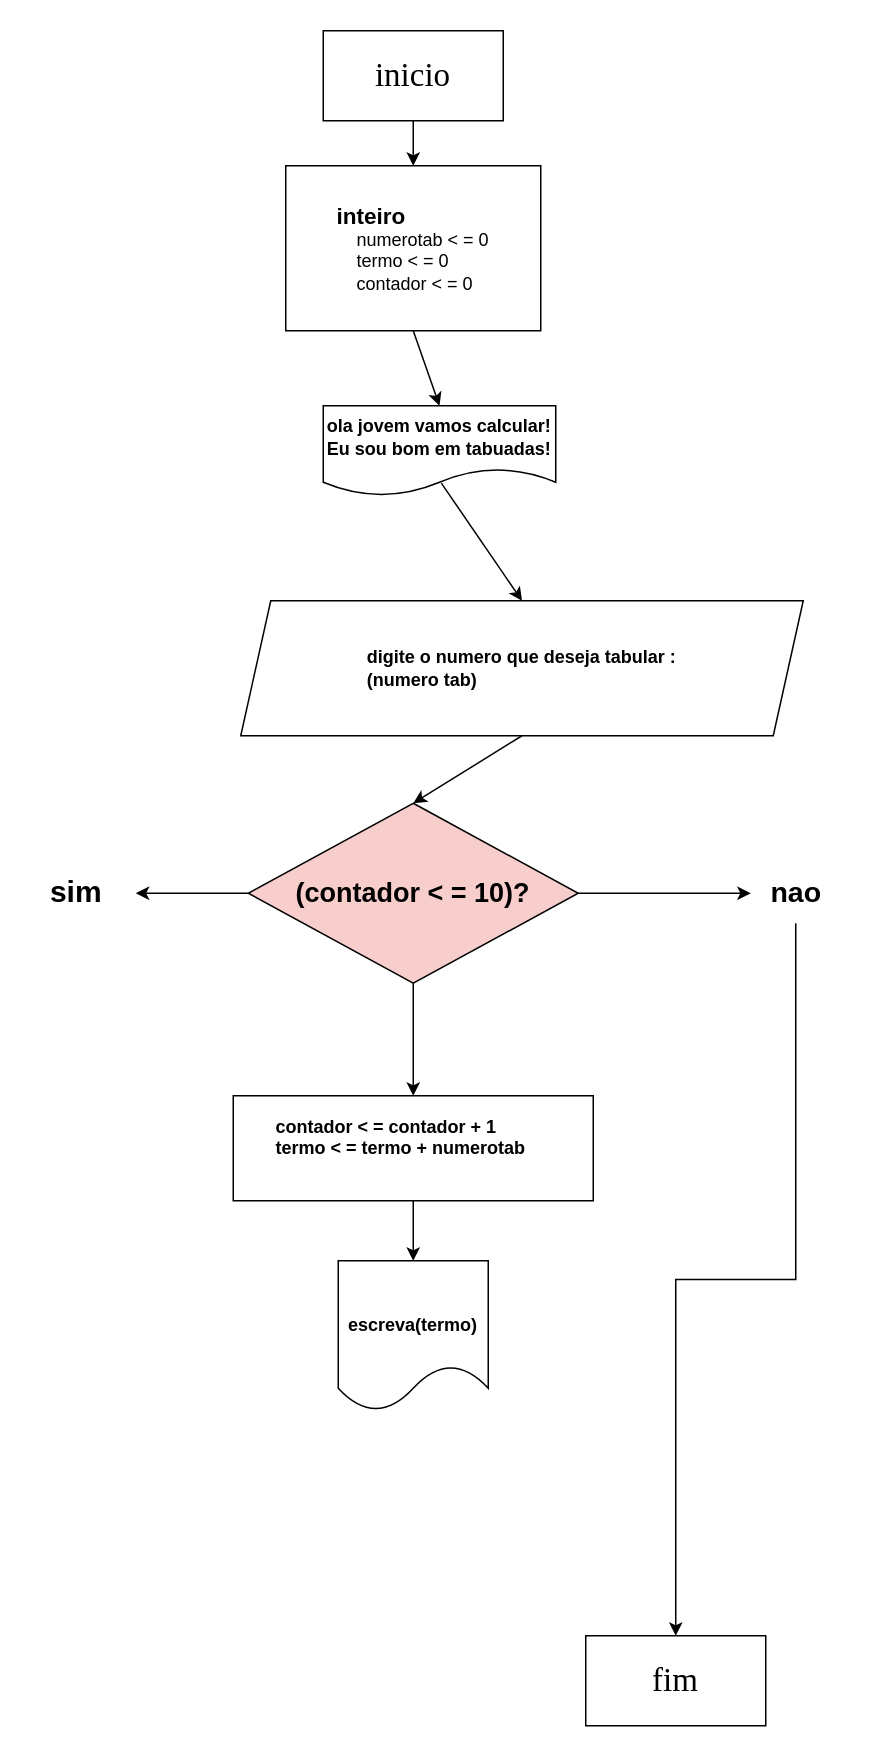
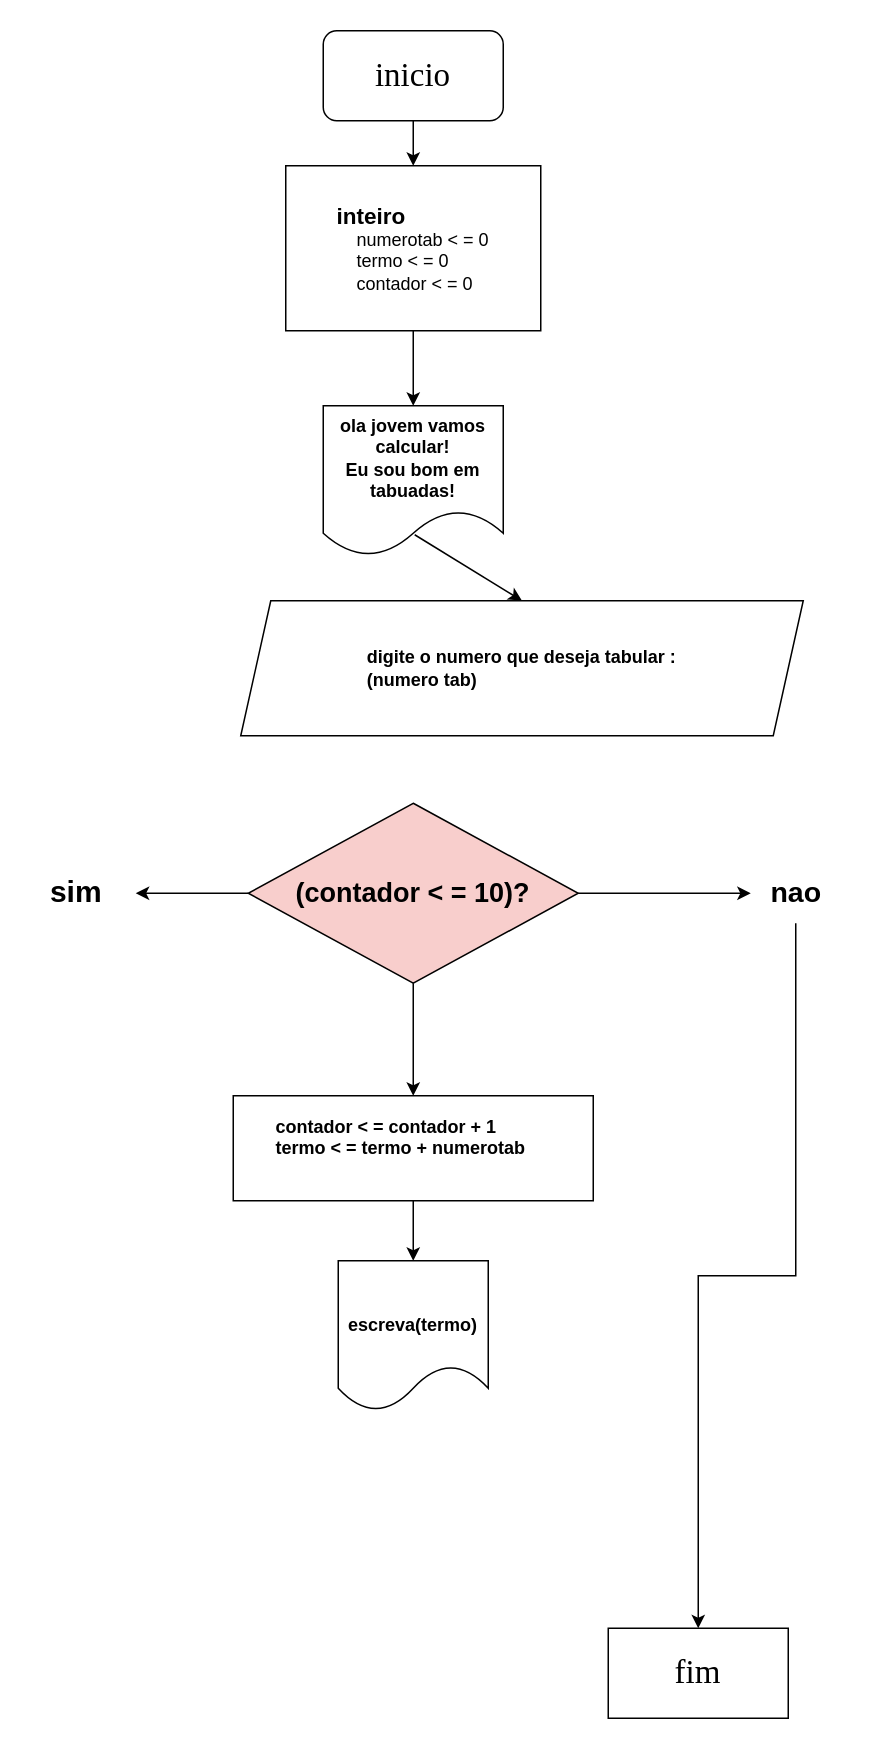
  <mxCell id="0" />
  <mxCell id="1" parent="0" />
- <mxCell id="2" value="inicio" style="rounded=0;whiteSpace=wrap;html=1;fontFamily=Comic Sans MS;fontSize=22;" vertex="1" parent="1"><mxGeometry x="215" y="20" width="120" height="60" as="geometry" /></mxCell>
- <mxCell id="3" value="&lt;div&gt;fim&lt;/div&gt;" style="rounded=0;whiteSpace=wrap;html=1;fontFamily=Comic Sans MS;fontSize=22;" vertex="1" parent="1"><mxGeometry x="390" y="1090" width="120" height="60" as="geometry" /></mxCell>
+ <mxCell id="2" value="inicio" style="whiteSpace=wrap;html=1;fontFamily=Comic Sans MS;fontSize=22;rounded=1;" vertex="1" parent="1"><mxGeometry x="215" y="20" width="120" height="60" as="geometry" /></mxCell>
+ <mxCell id="3" value="&lt;div&gt;fim&lt;/div&gt;" style="rounded=0;whiteSpace=wrap;html=1;fontFamily=Comic Sans MS;fontSize=22;" vertex="1" parent="1"><mxGeometry x="405" y="1085" width="120" height="60" as="geometry" /></mxCell>
  <mxCell id="4" value="&lt;div align=&quot;left&quot;&gt;&lt;b&gt;&lt;font style=&quot;font-size: 15px;&quot;&gt;inteiro&lt;/font&gt;&lt;/b&gt;&lt;br&gt;&lt;/div&gt;&lt;div align=&quot;justify&quot;&gt;&amp;nbsp;&amp;nbsp; &amp;nbsp;numerotab &amp;lt; = 0&lt;br&gt;&amp;nbsp;&amp;nbsp; &amp;nbsp;termo &amp;lt; = 0&lt;br&gt;&amp;nbsp;&amp;nbsp; &amp;nbsp;contador &amp;lt; = 0&lt;/div&gt;" style="rounded=0;whiteSpace=wrap;html=1;" vertex="1" parent="1"><mxGeometry x="190" y="110" width="170" height="110" as="geometry" /></mxCell>
- <mxCell id="5" value="&lt;div&gt;&lt;b&gt;ola jovem vamos calcular!&lt;/b&gt;&lt;/div&gt;&lt;div&gt;&lt;b&gt;Eu sou bom em tabuadas!&lt;/b&gt;&lt;br&gt;&lt;/div&gt;" style="shape=document;whiteSpace=wrap;html=1;boundedLbl=1;" vertex="1" parent="1"><mxGeometry x="215" y="270" width="155" height="60" as="geometry" /></mxCell>
+ <mxCell id="5" value="&lt;div&gt;&lt;b&gt;ola jovem vamos calcular!&lt;/b&gt;&lt;/div&gt;&lt;div&gt;&lt;b&gt;Eu sou bom em tabuadas!&lt;/b&gt;&lt;br&gt;&lt;/div&gt;" style="shape=document;whiteSpace=wrap;html=1;boundedLbl=1;" vertex="1" parent="1"><mxGeometry x="215" y="270" width="120" height="100" as="geometry" /></mxCell>
  <mxCell id="6" value="" style="endArrow=classic;html=1;rounded=0;exitX=0.5;exitY=1;exitDx=0;exitDy=0;entryX=0.5;entryY=0;entryDx=0;entryDy=0;" edge="1" parent="1" source="2" target="4"><mxGeometry width="50" height="50" relative="1" as="geometry"><mxPoint x="310" y="420" as="sourcePoint" /><mxPoint x="360" y="370" as="targetPoint" /></mxGeometry></mxCell>
  <mxCell id="7" value="" style="endArrow=classic;html=1;rounded=0;exitX=0.5;exitY=1;exitDx=0;exitDy=0;entryX=0.5;entryY=0;entryDx=0;entryDy=0;" edge="1" parent="1" source="4" target="5"><mxGeometry width="50" height="50" relative="1" as="geometry"><mxPoint x="310" y="420" as="sourcePoint" /><mxPoint x="360" y="370" as="targetPoint" /></mxGeometry></mxCell>
  <mxCell id="8" value="&lt;div align=&quot;justify&quot;&gt;&lt;b&gt;digite o numero que deseja tabular :&lt;/b&gt;&lt;/div&gt;&lt;div align=&quot;justify&quot;&gt;&lt;b&gt;(numero tab)&lt;br&gt;&lt;/b&gt;&lt;/div&gt;" style="shape=parallelogram;perimeter=parallelogramPerimeter;whiteSpace=wrap;html=1;fixedSize=1;" vertex="1" parent="1"><mxGeometry x="160" y="400" width="375" height="90" as="geometry" /></mxCell>
  <mxCell id="9" value="&lt;b&gt;&lt;font style=&quot;font-size: 18px;&quot;&gt;(contador &amp;lt; = 10)?&lt;/font&gt;&lt;/b&gt;" style="rhombus;whiteSpace=wrap;html=1;fillColor=#f8cecc;" vertex="1" parent="1"><mxGeometry x="165" y="535" width="220" height="120" as="geometry" /></mxCell>
  <mxCell id="10" value="" style="endArrow=classic;html=1;rounded=0;exitX=0.508;exitY=0.86;exitDx=0;exitDy=0;exitPerimeter=0;entryX=0.5;entryY=0;entryDx=0;entryDy=0;" edge="1" parent="1" source="5" target="8"><mxGeometry width="50" height="50" relative="1" as="geometry"><mxPoint x="310" y="420" as="sourcePoint" /><mxPoint x="360" y="370" as="targetPoint" /></mxGeometry></mxCell>
- <mxCell id="11" value="" style="endArrow=classic;html=1;rounded=0;exitX=0.5;exitY=1;exitDx=0;exitDy=0;entryX=0.5;entryY=0;entryDx=0;entryDy=0;" edge="1" parent="1" source="8" target="9"><mxGeometry width="50" height="50" relative="1" as="geometry"><mxPoint x="310" y="420" as="sourcePoint" /><mxPoint x="360" y="370" as="targetPoint" /></mxGeometry></mxCell>
  <mxCell id="12" value="" style="endArrow=classic;html=1;rounded=0;exitX=1;exitY=0.5;exitDx=0;exitDy=0;" edge="1" parent="1" source="9"><mxGeometry width="50" height="50" relative="1" as="geometry"><mxPoint x="310" y="420" as="sourcePoint" /><mxPoint x="500" y="595" as="targetPoint" /></mxGeometry></mxCell>
  <mxCell id="13" value="" style="endArrow=classic;html=1;rounded=0;exitX=0;exitY=0.5;exitDx=0;exitDy=0;" edge="1" parent="1" source="9"><mxGeometry width="50" height="50" relative="1" as="geometry"><mxPoint x="310" y="420" as="sourcePoint" /><mxPoint x="90" y="595" as="targetPoint" /></mxGeometry></mxCell>
  <mxCell id="14" style="edgeStyle=orthogonalEdgeStyle;rounded=0;orthogonalLoop=1;jettySize=auto;html=1;entryX=0.5;entryY=0;entryDx=0;entryDy=0;" edge="1" parent="1" source="15" target="3"><mxGeometry relative="1" as="geometry"><mxPoint x="500" y="740" as="targetPoint" /></mxGeometry></mxCell>
  <mxCell id="15" value="&lt;b&gt;&lt;font style=&quot;font-size: 19px;&quot;&gt;nao&lt;/font&gt;&lt;/b&gt;" style="text;html=1;align=center;verticalAlign=middle;resizable=0;points=[];autosize=1;strokeColor=none;fillColor=none;" vertex="1" parent="1"><mxGeometry x="500" y="575" width="60" height="40" as="geometry" /></mxCell>
  <mxCell id="16" value="&lt;font style=&quot;font-size: 20px;&quot;&gt;&lt;b&gt;sim&lt;/b&gt;&lt;/font&gt;" style="text;html=1;align=center;verticalAlign=middle;resizable=0;points=[];autosize=1;strokeColor=none;fillColor=none;" vertex="1" parent="1"><mxGeometry x="20" y="573" width="60" height="40" as="geometry" /></mxCell>
  <mxCell id="17" value="&lt;div align=&quot;left&quot;&gt;&lt;b&gt;&amp;nbsp;&amp;nbsp;&amp;nbsp;&amp;nbsp;&amp;nbsp;&amp;nbsp;&amp;nbsp; contador &amp;lt; = contador + 1&lt;br&gt;&amp;nbsp;&amp;nbsp; &amp;nbsp;&amp;nbsp;&amp;nbsp;&amp;nbsp; termo &amp;lt; = termo + numerotab&lt;br&gt;&lt;br&gt;&lt;/b&gt;&lt;/div&gt;" style="rounded=0;whiteSpace=wrap;html=1;align=left;" vertex="1" parent="1"><mxGeometry x="155" y="730" width="240" height="70" as="geometry" /></mxCell>
  <mxCell id="18" value="" style="endArrow=classic;html=1;rounded=0;exitX=0.5;exitY=1;exitDx=0;exitDy=0;entryX=0.5;entryY=0;entryDx=0;entryDy=0;" edge="1" parent="1" source="9" target="17"><mxGeometry width="50" height="50" relative="1" as="geometry"><mxPoint x="310" y="570" as="sourcePoint" /><mxPoint x="360" y="520" as="targetPoint" /></mxGeometry></mxCell>
  <mxCell id="19" value="&lt;b&gt;&amp;nbsp;&amp;nbsp; &amp;nbsp;&amp;nbsp;&amp;nbsp;&amp;nbsp; escreva(termo)&lt;/b&gt;" style="shape=document;whiteSpace=wrap;html=1;boundedLbl=1;" vertex="1" parent="1"><mxGeometry x="225" y="840" width="100" height="100" as="geometry" /></mxCell>
  <mxCell id="20" value="" style="endArrow=classic;html=1;rounded=0;exitX=0.5;exitY=1;exitDx=0;exitDy=0;entryX=0.5;entryY=0;entryDx=0;entryDy=0;" edge="1" parent="1" source="17" target="19"><mxGeometry width="50" height="50" relative="1" as="geometry"><mxPoint x="310" y="690" as="sourcePoint" /><mxPoint x="360" y="640" as="targetPoint" /></mxGeometry></mxCell>
